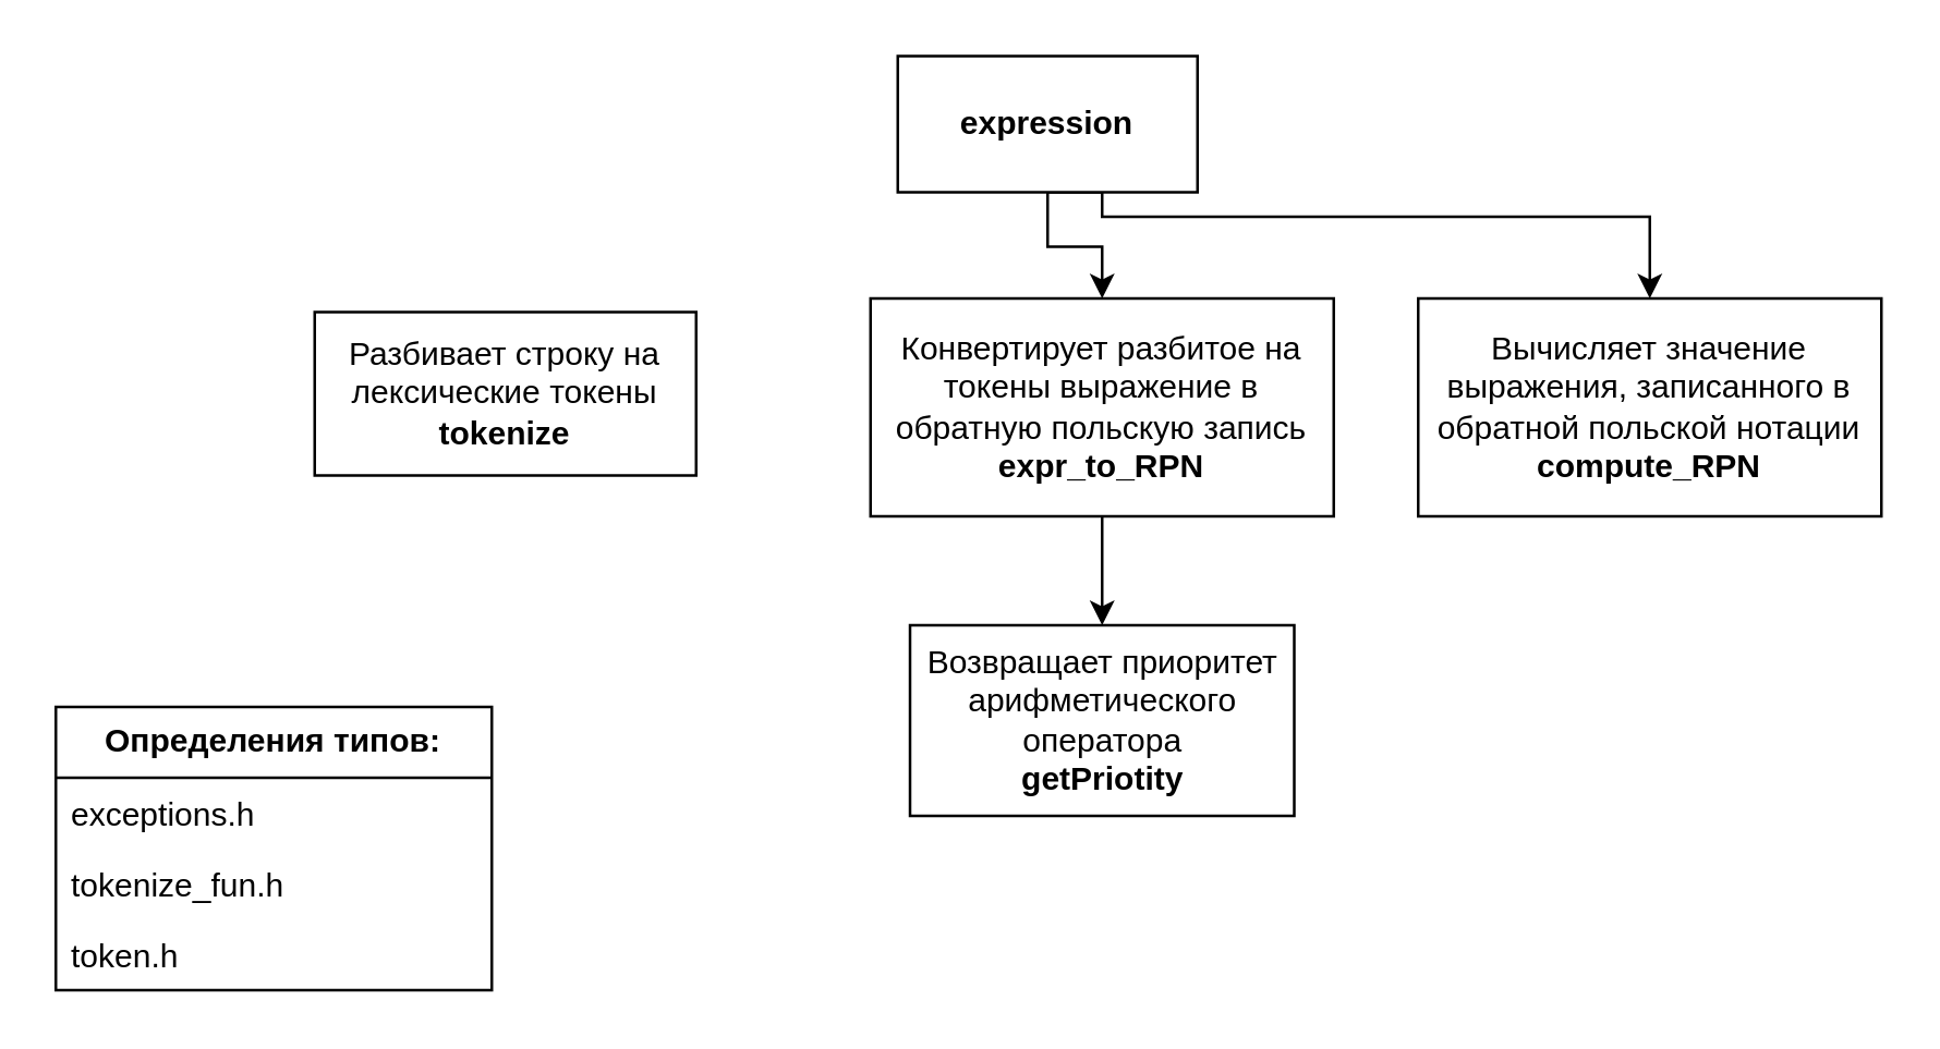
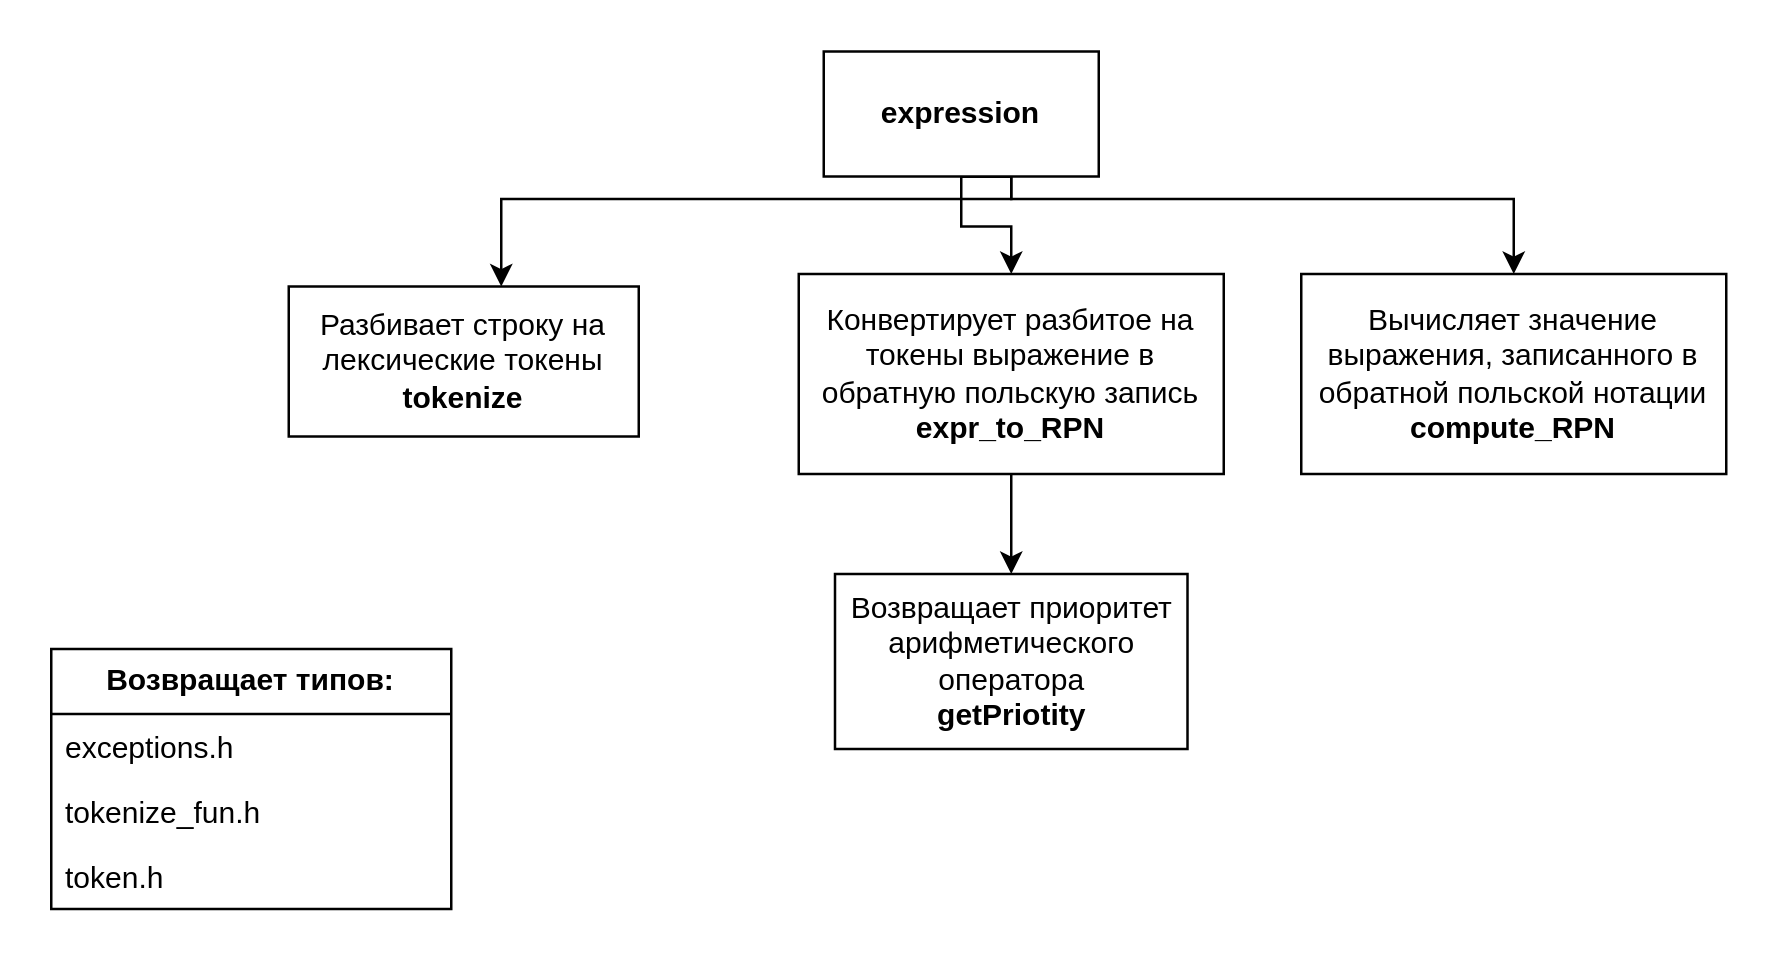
  <mxCell id="0" />
  <mxCell id="1" parent="0" />
+ <mxCell id="2" style="edgeStyle=orthogonalEdgeStyle;rounded=0;orthogonalLoop=1;jettySize=auto;html=1;exitX=0.5;exitY=1;exitDx=0;exitDy=0;" edge="1" parent="1" source="5" target="6"><mxGeometry relative="1" as="geometry"><Array as="points"><mxPoint x="404" y="79" /><mxPoint x="200" y="79" /></Array></mxGeometry></mxCell>
  <mxCell id="3" style="edgeStyle=orthogonalEdgeStyle;rounded=0;orthogonalLoop=1;jettySize=auto;html=1;exitX=0.5;exitY=1;exitDx=0;exitDy=0;" edge="1" parent="1" source="5" target="8"><mxGeometry relative="1" as="geometry" /></mxCell>
  <mxCell id="4" style="edgeStyle=orthogonalEdgeStyle;rounded=0;orthogonalLoop=1;jettySize=auto;html=1;exitX=0.5;exitY=1;exitDx=0;exitDy=0;" edge="1" parent="1" source="5" target="10"><mxGeometry relative="1" as="geometry"><Array as="points"><mxPoint x="404" y="79" /><mxPoint x="605" y="79" /></Array></mxGeometry></mxCell>
  <mxCell id="5" value="&lt;b&gt;expression&lt;/b&gt;" style="html=1;whiteSpace=wrap;" vertex="1" parent="1"><mxGeometry x="329" y="20" width="110" height="50" as="geometry" /></mxCell>
  <mxCell id="6" value="Разбивает строку на лексические токены&lt;br&gt;&lt;b&gt;tokenize&lt;/b&gt;" style="html=1;whiteSpace=wrap;" vertex="1" parent="1"><mxGeometry x="115" y="114" width="140" height="60" as="geometry" /></mxCell>
  <mxCell id="7" style="edgeStyle=orthogonalEdgeStyle;rounded=0;orthogonalLoop=1;jettySize=auto;html=1;exitX=0.5;exitY=1;exitDx=0;exitDy=0;" edge="1" parent="1" source="8" target="9"><mxGeometry relative="1" as="geometry" /></mxCell>
  <mxCell id="8" value="Конвертирует разбитое на токены выражение в обратную польскую запись&lt;br&gt;&lt;b&gt;expr_to_RPN&lt;/b&gt;" style="html=1;whiteSpace=wrap;" vertex="1" parent="1"><mxGeometry x="319" y="109" width="170" height="80" as="geometry" /></mxCell>
  <mxCell id="9" value="Возвращает приоритет арифметического оператора&lt;br&gt;&lt;b&gt;getPriotity&lt;/b&gt;" style="html=1;whiteSpace=wrap;" vertex="1" parent="1"><mxGeometry x="333.5" y="229" width="141" height="70" as="geometry" /></mxCell>
  <mxCell id="10" value="Вычисляет значение выражения, записанного в обратной польской нотации&lt;br&gt;&lt;b&gt;compute_RPN&lt;/b&gt;" style="html=1;whiteSpace=wrap;" vertex="1" parent="1"><mxGeometry x="520" y="109" width="170" height="80" as="geometry" /></mxCell>
- <mxCell id="11" value="&lt;b&gt;Определения типов:&lt;/b&gt;" style="swimlane;fontStyle=0;childLayout=stackLayout;horizontal=1;startSize=26;fillColor=none;horizontalStack=0;resizeParent=1;resizeParentMax=0;resizeLast=0;collapsible=1;marginBottom=0;whiteSpace=wrap;html=1;" vertex="1" parent="1"><mxGeometry x="20" y="259" width="160" height="104" as="geometry" /></mxCell>
+ <mxCell id="11" value="&lt;b&gt;Возвращает типов:&lt;/b&gt;" style="swimlane;fontStyle=0;childLayout=stackLayout;horizontal=1;startSize=26;fillColor=none;horizontalStack=0;resizeParent=1;resizeParentMax=0;resizeLast=0;collapsible=1;marginBottom=0;whiteSpace=wrap;html=1;" vertex="1" parent="1"><mxGeometry x="20" y="259" width="160" height="104" as="geometry" /></mxCell>
  <mxCell id="12" value="exceptions.h" style="text;strokeColor=none;fillColor=none;align=left;verticalAlign=top;spacingLeft=4;spacingRight=4;overflow=hidden;rotatable=0;points=[[0,0.5],[1,0.5]];portConstraint=eastwest;whiteSpace=wrap;html=1;" vertex="1" parent="11"><mxGeometry y="26" width="160" height="26" as="geometry" /></mxCell>
  <mxCell id="13" value="tokenize_fun.h" style="text;strokeColor=none;fillColor=none;align=left;verticalAlign=top;spacingLeft=4;spacingRight=4;overflow=hidden;rotatable=0;points=[[0,0.5],[1,0.5]];portConstraint=eastwest;whiteSpace=wrap;html=1;" vertex="1" parent="11"><mxGeometry y="52" width="160" height="26" as="geometry" /></mxCell>
  <mxCell id="14" value="token.h" style="text;strokeColor=none;fillColor=none;align=left;verticalAlign=top;spacingLeft=4;spacingRight=4;overflow=hidden;rotatable=0;points=[[0,0.5],[1,0.5]];portConstraint=eastwest;whiteSpace=wrap;html=1;" vertex="1" parent="11"><mxGeometry y="78" width="160" height="26" as="geometry" /></mxCell>
